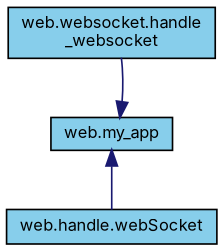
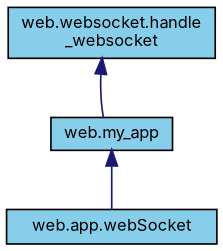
  digraph {
    fontname=Inter
    rankdir=TB
    node [color=black fillcolor=skyblue fontname=Inter fontsize=10 shape=record style=filled]
    edge [color=midnightblue dir=back fontname=Inter fontsize=10 labelfontname=Helvetica labelfontsize=10 style=solid]
    n1 [fontcolor=black height=0.2 label="web.websocket.handle\l_websocket" width=0.4]
    n2 [height=0.2 label="web.my_app" width=0.4]
-   n3 [height=0.2 label="web.handle.webSocket" width=0.4]
-   n2 -> n1
+   n3 [height=0.2 label="web.app.webSocket" width=0.4]
+   n1 -> n2
    n2 -> n3
  }
